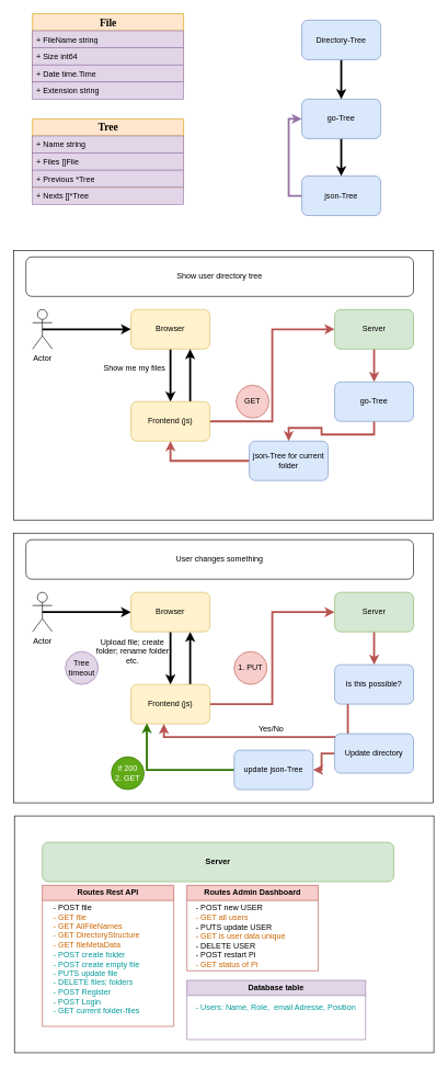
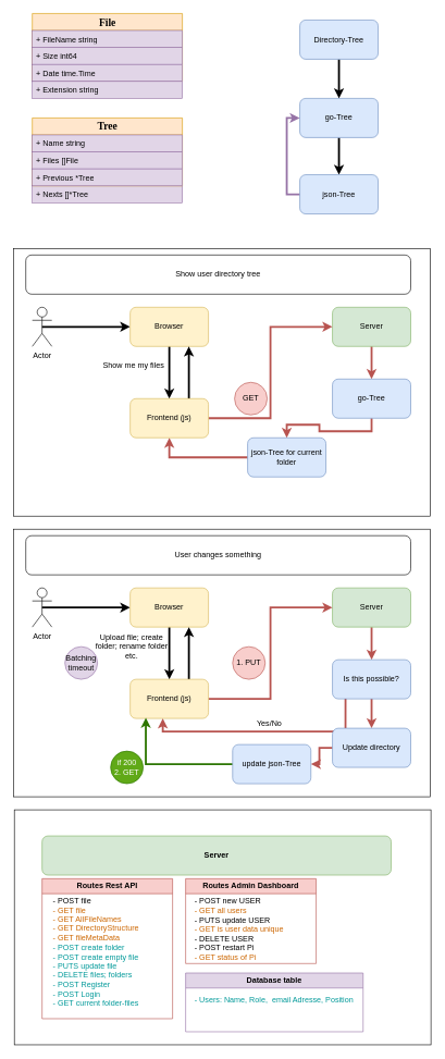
  <mxCell id="0" />
  <mxCell id="1" parent="0" />
  <mxCell id="2" value="" style="rounded=0;whiteSpace=wrap;html=1;" parent="1" vertex="1"><mxGeometry x="20.5" y="380" width="638.5" height="410" as="geometry" /></mxCell>
  <mxCell id="3" value="&lt;span style=&quot;font-size: 16px&quot;&gt;&lt;b&gt;File&lt;br&gt;&lt;/b&gt;&lt;/span&gt;" style="swimlane;html=1;fontStyle=0;childLayout=stackLayout;horizontal=1;startSize=26;fillColor=#ffe6cc;horizontalStack=0;resizeParent=1;resizeLast=0;collapsible=1;marginBottom=0;swimlaneFillColor=#ffffff;rounded=0;shadow=0;comic=0;labelBackgroundColor=none;strokeWidth=1;fontFamily=Verdana;fontSize=10;align=center;strokeColor=#d79b00;" parent="1" vertex="1"><mxGeometry x="49" y="20" width="230" height="104" as="geometry" /></mxCell>
  <mxCell id="4" value="+ FileName string" style="text;html=1;strokeColor=#9673a6;fillColor=#e1d5e7;align=left;verticalAlign=top;spacingLeft=4;spacingRight=4;whiteSpace=wrap;overflow=hidden;rotatable=0;points=[[0,0.5],[1,0.5]];portConstraint=eastwest;" parent="3" vertex="1"><mxGeometry y="26" width="230" height="26" as="geometry" /></mxCell>
  <mxCell id="5" value="+ Size int64" style="text;html=1;strokeColor=#9673a6;fillColor=#e1d5e7;align=left;verticalAlign=top;spacingLeft=4;spacingRight=4;whiteSpace=wrap;overflow=hidden;rotatable=0;points=[[0,0.5],[1,0.5]];portConstraint=eastwest;" parent="3" vertex="1"><mxGeometry y="52" width="230" height="26" as="geometry" /></mxCell>
  <mxCell id="6" value="+ Date time.Time" style="text;html=1;strokeColor=#9673a6;fillColor=#e1d5e7;align=left;verticalAlign=top;spacingLeft=4;spacingRight=4;whiteSpace=wrap;overflow=hidden;rotatable=0;points=[[0,0.5],[1,0.5]];portConstraint=eastwest;" parent="3" vertex="1"><mxGeometry y="78" width="230" height="26" as="geometry" /></mxCell>
  <mxCell id="7" value="+ Extension string" style="text;html=1;strokeColor=#9673a6;fillColor=#e1d5e7;align=left;verticalAlign=top;spacingLeft=4;spacingRight=4;whiteSpace=wrap;overflow=hidden;rotatable=0;points=[[0,0.5],[1,0.5]];portConstraint=eastwest;" parent="1" vertex="1"><mxGeometry x="49" y="124" width="230" height="26" as="geometry" /></mxCell>
  <mxCell id="8" value="+ Nexts []*Tree" style="text;html=1;strokeColor=#9673a6;fillColor=#e1d5e7;align=left;verticalAlign=top;spacingLeft=4;spacingRight=4;whiteSpace=wrap;overflow=hidden;rotatable=0;points=[[0,0.5],[1,0.5]];portConstraint=eastwest;" parent="1" vertex="1"><mxGeometry x="49" y="284" width="230" height="26" as="geometry" /></mxCell>
  <mxCell id="9" value="&lt;span style=&quot;font-size: 16px&quot;&gt;&lt;b&gt;Tree&lt;br&gt;&lt;/b&gt;&lt;/span&gt;" style="swimlane;html=1;fontStyle=0;childLayout=stackLayout;horizontal=1;startSize=26;fillColor=#ffe6cc;horizontalStack=0;resizeParent=1;resizeLast=0;collapsible=1;marginBottom=0;swimlaneFillColor=#ffffff;rounded=0;shadow=0;comic=0;labelBackgroundColor=none;strokeWidth=1;fontFamily=Verdana;fontSize=10;align=center;strokeColor=#d79b00;" parent="1" vertex="1"><mxGeometry x="49" y="180" width="230" height="104" as="geometry" /></mxCell>
  <mxCell id="10" value="+ Name string&amp;nbsp;" style="text;html=1;strokeColor=#9673a6;fillColor=#e1d5e7;align=left;verticalAlign=top;spacingLeft=4;spacingRight=4;whiteSpace=wrap;overflow=hidden;rotatable=0;points=[[0,0.5],[1,0.5]];portConstraint=eastwest;" parent="9" vertex="1"><mxGeometry y="26" width="230" height="26" as="geometry" /></mxCell>
  <mxCell id="11" value="+ Files []File" style="text;html=1;strokeColor=#9673a6;fillColor=#e1d5e7;align=left;verticalAlign=top;spacingLeft=4;spacingRight=4;whiteSpace=wrap;overflow=hidden;rotatable=0;points=[[0,0.5],[1,0.5]];portConstraint=eastwest;" parent="9" vertex="1"><mxGeometry y="52" width="230" height="26" as="geometry" /></mxCell>
  <mxCell id="12" value="+ Previous *Tree" style="text;html=1;strokeColor=#9673a6;fillColor=#e1d5e7;align=left;verticalAlign=top;spacingLeft=4;spacingRight=4;whiteSpace=wrap;overflow=hidden;rotatable=0;points=[[0,0.5],[1,0.5]];portConstraint=eastwest;" parent="9" vertex="1"><mxGeometry y="78" width="230" height="26" as="geometry" /></mxCell>
  <mxCell id="13" style="edgeStyle=orthogonalEdgeStyle;rounded=0;orthogonalLoop=1;jettySize=auto;html=1;exitX=0.5;exitY=1;exitDx=0;exitDy=0;entryX=0.5;entryY=0;entryDx=0;entryDy=0;strokeWidth=3;" parent="1" source="14" target="16" edge="1"><mxGeometry relative="1" as="geometry" /></mxCell>
  <mxCell id="14" value="Directory-Tree" style="rounded=1;whiteSpace=wrap;html=1;fillColor=#dae8fc;strokeColor=#6c8ebf;" parent="1" vertex="1"><mxGeometry x="459" y="30" width="120" height="60" as="geometry" /></mxCell>
  <mxCell id="15" style="edgeStyle=orthogonalEdgeStyle;rounded=0;orthogonalLoop=1;jettySize=auto;html=1;exitX=0.5;exitY=1;exitDx=0;exitDy=0;strokeWidth=3;" parent="1" source="16" target="18" edge="1"><mxGeometry relative="1" as="geometry" /></mxCell>
  <mxCell id="16" value="go-Tree" style="rounded=1;whiteSpace=wrap;html=1;fillColor=#dae8fc;strokeColor=#6c8ebf;" parent="1" vertex="1"><mxGeometry x="459" y="150" width="120" height="60" as="geometry" /></mxCell>
  <mxCell id="17" style="edgeStyle=orthogonalEdgeStyle;rounded=0;orthogonalLoop=1;jettySize=auto;html=1;exitX=0;exitY=0.5;exitDx=0;exitDy=0;entryX=0;entryY=0.5;entryDx=0;entryDy=0;fillColor=#e1d5e7;strokeColor=#9673a6;strokeWidth=3;" parent="1" source="18" target="16" edge="1"><mxGeometry relative="1" as="geometry" /></mxCell>
  <mxCell id="18" value="json-Tree" style="rounded=1;whiteSpace=wrap;html=1;fillColor=#dae8fc;strokeColor=#6c8ebf;" parent="1" vertex="1"><mxGeometry x="459" y="267" width="120" height="60" as="geometry" /></mxCell>
  <mxCell id="19" style="edgeStyle=orthogonalEdgeStyle;rounded=0;orthogonalLoop=1;jettySize=auto;html=1;exitX=0.5;exitY=0.5;exitDx=0;exitDy=0;exitPerimeter=0;entryX=0;entryY=0.5;entryDx=0;entryDy=0;strokeWidth=3;" parent="1" source="20" target="22" edge="1"><mxGeometry relative="1" as="geometry" /></mxCell>
  <mxCell id="20" value="Actor" style="shape=umlActor;verticalLabelPosition=bottom;labelBackgroundColor=#ffffff;verticalAlign=top;html=1;outlineConnect=0;" parent="1" vertex="1"><mxGeometry x="49" y="470" width="30" height="60" as="geometry" /></mxCell>
  <mxCell id="21" style="edgeStyle=orthogonalEdgeStyle;rounded=0;orthogonalLoop=1;jettySize=auto;html=1;exitX=0.5;exitY=1;exitDx=0;exitDy=0;entryX=0.5;entryY=0;entryDx=0;entryDy=0;strokeWidth=3;" parent="1" source="22" target="32" edge="1"><mxGeometry relative="1" as="geometry" /></mxCell>
  <mxCell id="22" value="Browser" style="rounded=1;whiteSpace=wrap;html=1;align=center;fillColor=#fff2cc;strokeColor=#d6b656;" parent="1" vertex="1"><mxGeometry x="199" y="470" width="120" height="60" as="geometry" /></mxCell>
  <mxCell id="23" style="edgeStyle=orthogonalEdgeStyle;rounded=0;orthogonalLoop=1;jettySize=auto;html=1;exitX=0.5;exitY=1;exitDx=0;exitDy=0;entryX=0.5;entryY=0;entryDx=0;entryDy=0;strokeWidth=3;fillColor=#f8cecc;strokeColor=#b85450;" parent="1" source="24" target="27" edge="1"><mxGeometry relative="1" as="geometry" /></mxCell>
  <mxCell id="24" value="Server" style="rounded=1;whiteSpace=wrap;html=1;fillColor=#d5e8d4;strokeColor=#82b366;" parent="1" vertex="1"><mxGeometry x="509" y="470" width="120" height="60" as="geometry" /></mxCell>
  <mxCell id="25" value="Show me my files" style="text;html=1;strokeColor=none;fillColor=none;align=center;verticalAlign=middle;whiteSpace=wrap;rounded=0;" parent="1" vertex="1"><mxGeometry x="140.5" y="550" width="127" height="20" as="geometry" /></mxCell>
  <mxCell id="26" style="edgeStyle=orthogonalEdgeStyle;rounded=0;orthogonalLoop=1;jettySize=auto;html=1;exitX=0.5;exitY=1;exitDx=0;exitDy=0;strokeWidth=3;fillColor=#f8cecc;strokeColor=#b85450;" parent="1" source="27" target="29" edge="1"><mxGeometry relative="1" as="geometry" /></mxCell>
  <mxCell id="27" value="go-Tree" style="rounded=1;whiteSpace=wrap;html=1;fillColor=#dae8fc;strokeColor=#6c8ebf;" parent="1" vertex="1"><mxGeometry x="509" y="580" width="120" height="60" as="geometry" /></mxCell>
  <mxCell id="28" style="edgeStyle=orthogonalEdgeStyle;rounded=0;orthogonalLoop=1;jettySize=auto;html=1;exitX=0;exitY=0.5;exitDx=0;exitDy=0;entryX=0.5;entryY=1;entryDx=0;entryDy=0;strokeWidth=3;fillColor=#f8cecc;strokeColor=#b85450;" parent="1" source="29" target="32" edge="1"><mxGeometry relative="1" as="geometry" /></mxCell>
  <mxCell id="29" value="json-Tree for current folder" style="rounded=1;whiteSpace=wrap;html=1;fillColor=#dae8fc;strokeColor=#6c8ebf;" parent="1" vertex="1"><mxGeometry x="379" y="670" width="120" height="60" as="geometry" /></mxCell>
  <mxCell id="30" style="edgeStyle=orthogonalEdgeStyle;rounded=0;orthogonalLoop=1;jettySize=auto;html=1;exitX=1;exitY=0.5;exitDx=0;exitDy=0;entryX=0;entryY=0.5;entryDx=0;entryDy=0;strokeWidth=3;fillColor=#f8cecc;strokeColor=#b85450;" parent="1" source="32" target="24" edge="1"><mxGeometry relative="1" as="geometry" /></mxCell>
  <mxCell id="31" style="edgeStyle=orthogonalEdgeStyle;rounded=0;orthogonalLoop=1;jettySize=auto;html=1;exitX=0.75;exitY=0;exitDx=0;exitDy=0;entryX=0.75;entryY=1;entryDx=0;entryDy=0;strokeWidth=3;" parent="1" source="32" target="22" edge="1"><mxGeometry relative="1" as="geometry" /></mxCell>
  <mxCell id="32" value="Frontend (js)" style="rounded=1;whiteSpace=wrap;html=1;align=center;fillColor=#fff2cc;strokeColor=#d6b656;" parent="1" vertex="1"><mxGeometry x="199" y="610" width="120" height="60" as="geometry" /></mxCell>
  <mxCell id="33" value="Show user directory tree" style="rounded=1;whiteSpace=wrap;html=1;" parent="1" vertex="1"><mxGeometry x="39" y="390" width="590" height="60" as="geometry" /></mxCell>
  <mxCell id="34" value="&lt;span style=&quot;font-family: monospace ; font-size: 0px&quot;&gt;%3CmxGraphModel%3E%3Croot%3E%3CmxCell%20id%3D%220%22%2F%3E%3CmxCell%20id%3D%221%22%20parent%3D%220%22%2F%3E%3CmxCell%20id%3D%222%22%20value%3D%22Server%22%20style%3D%22rounded%3D1%3BwhiteSpace%3Dwrap%3Bhtml%3D1%3BfillColor%3D%23d5e8d4%3BstrokeColor%3D%2382b366%3B%22%20vertex%3D%221%22%20parent%3D%221%22%3E%3CmxGeometry%20x%3D%22540%22%20y%3D%22950%22%20width%3D%22120%22%20height%3D%2260%22%20as%3D%22geometry%22%2F%3E%3C%2FmxCell%3E%3C%2Froot%3E%3C%2FmxGraphModel%3E&lt;/span&gt;" style="rounded=0;whiteSpace=wrap;html=1;" parent="1" vertex="1"><mxGeometry x="20.5" y="810" width="638.5" height="410" as="geometry" /></mxCell>
  <mxCell id="35" style="edgeStyle=orthogonalEdgeStyle;rounded=0;orthogonalLoop=1;jettySize=auto;html=1;exitX=0.5;exitY=0.5;exitDx=0;exitDy=0;exitPerimeter=0;entryX=0;entryY=0.5;entryDx=0;entryDy=0;strokeWidth=3;" parent="1" source="36" target="38" edge="1"><mxGeometry relative="1" as="geometry" /></mxCell>
  <mxCell id="36" value="Actor" style="shape=umlActor;verticalLabelPosition=bottom;labelBackgroundColor=#ffffff;verticalAlign=top;html=1;outlineConnect=0;" parent="1" vertex="1"><mxGeometry x="49" y="900" width="30" height="60" as="geometry" /></mxCell>
  <mxCell id="37" style="edgeStyle=orthogonalEdgeStyle;rounded=0;orthogonalLoop=1;jettySize=auto;html=1;exitX=0.5;exitY=1;exitDx=0;exitDy=0;entryX=0.5;entryY=0;entryDx=0;entryDy=0;strokeWidth=3;" parent="1" source="38" target="49" edge="1"><mxGeometry relative="1" as="geometry" /></mxCell>
  <mxCell id="38" value="Browser" style="rounded=1;whiteSpace=wrap;html=1;align=center;fillColor=#fff2cc;strokeColor=#d6b656;" parent="1" vertex="1"><mxGeometry x="199" y="900" width="120" height="60" as="geometry" /></mxCell>
  <mxCell id="39" style="edgeStyle=orthogonalEdgeStyle;rounded=0;orthogonalLoop=1;jettySize=auto;html=1;exitX=0.5;exitY=1;exitDx=0;exitDy=0;entryX=0.5;entryY=0;entryDx=0;entryDy=0;strokeWidth=3;fillColor=#f8cecc;strokeColor=#b85450;" parent="1" source="40" target="44" edge="1"><mxGeometry relative="1" as="geometry" /></mxCell>
  <mxCell id="40" value="Server" style="rounded=1;whiteSpace=wrap;html=1;fillColor=#d5e8d4;strokeColor=#82b366;" parent="1" vertex="1"><mxGeometry x="509" y="900" width="120" height="60" as="geometry" /></mxCell>
  <mxCell id="41" value="Upload file; create folder; rename folder etc." style="text;html=1;strokeColor=none;fillColor=none;align=center;verticalAlign=middle;whiteSpace=wrap;rounded=0;" parent="1" vertex="1"><mxGeometry x="137.5" y="980" width="127" height="20" as="geometry" /></mxCell>
+ <mxCell id="42" style="edgeStyle=orthogonalEdgeStyle;rounded=0;orthogonalLoop=1;jettySize=auto;html=1;exitX=0.5;exitY=1;exitDx=0;exitDy=0;strokeWidth=3;fillColor=#f8cecc;strokeColor=#b85450;" parent="1" source="44" target="46" edge="1"><mxGeometry relative="1" as="geometry" /></mxCell>
  <mxCell id="43" style="edgeStyle=orthogonalEdgeStyle;rounded=0;orthogonalLoop=1;jettySize=auto;html=1;exitX=0.167;exitY=1;exitDx=0;exitDy=0;entryX=0.417;entryY=1;entryDx=0;entryDy=0;entryPerimeter=0;strokeWidth=3;fillColor=#f8cecc;strokeColor=#b85450;exitPerimeter=0;" parent="1" source="44" target="49" edge="1"><mxGeometry relative="1" as="geometry" /></mxCell>
  <mxCell id="44" value="Is this possible?" style="rounded=1;whiteSpace=wrap;html=1;fillColor=#dae8fc;strokeColor=#6c8ebf;" parent="1" vertex="1"><mxGeometry x="509" y="1010" width="120" height="60" as="geometry" /></mxCell>
  <mxCell id="45" style="edgeStyle=orthogonalEdgeStyle;rounded=0;orthogonalLoop=1;jettySize=auto;html=1;exitX=0;exitY=0.5;exitDx=0;exitDy=0;entryX=1;entryY=0.5;entryDx=0;entryDy=0;strokeWidth=3;fillColor=#f8cecc;strokeColor=#b85450;" parent="1" source="46" target="53" edge="1"><mxGeometry relative="1" as="geometry" /></mxCell>
  <mxCell id="46" value="Update directory" style="rounded=1;whiteSpace=wrap;html=1;fillColor=#dae8fc;strokeColor=#6c8ebf;" parent="1" vertex="1"><mxGeometry x="509" y="1115" width="120" height="60" as="geometry" /></mxCell>
  <mxCell id="47" style="edgeStyle=orthogonalEdgeStyle;rounded=0;orthogonalLoop=1;jettySize=auto;html=1;exitX=1;exitY=0.5;exitDx=0;exitDy=0;entryX=0;entryY=0.5;entryDx=0;entryDy=0;strokeWidth=3;fillColor=#f8cecc;strokeColor=#b85450;" parent="1" source="49" target="40" edge="1"><mxGeometry relative="1" as="geometry" /></mxCell>
  <mxCell id="48" style="edgeStyle=orthogonalEdgeStyle;rounded=0;orthogonalLoop=1;jettySize=auto;html=1;exitX=0.75;exitY=0;exitDx=0;exitDy=0;entryX=0.75;entryY=1;entryDx=0;entryDy=0;strokeWidth=3;" parent="1" source="49" target="38" edge="1"><mxGeometry relative="1" as="geometry" /></mxCell>
  <mxCell id="49" value="Frontend (js)" style="rounded=1;whiteSpace=wrap;html=1;align=center;fillColor=#fff2cc;strokeColor=#d6b656;" parent="1" vertex="1"><mxGeometry x="199" y="1040" width="120" height="60" as="geometry" /></mxCell>
  <mxCell id="50" value="User changes something" style="rounded=1;whiteSpace=wrap;html=1;" parent="1" vertex="1"><mxGeometry x="39" y="820" width="590" height="60" as="geometry" /></mxCell>
  <mxCell id="51" value="Yes/No" style="text;html=1;strokeColor=none;fillColor=none;align=center;verticalAlign=middle;whiteSpace=wrap;rounded=0;" parent="1" vertex="1"><mxGeometry x="349" y="1098" width="127" height="20" as="geometry" /></mxCell>
  <mxCell id="52" style="edgeStyle=orthogonalEdgeStyle;rounded=0;orthogonalLoop=1;jettySize=auto;html=1;exitX=0;exitY=0.5;exitDx=0;exitDy=0;entryX=0.2;entryY=0.983;entryDx=0;entryDy=0;entryPerimeter=0;strokeWidth=3;fillColor=#60a917;strokeColor=#2D7600;" parent="1" source="53" target="49" edge="1"><mxGeometry relative="1" as="geometry" /></mxCell>
  <mxCell id="53" value="update json-Tree" style="rounded=1;whiteSpace=wrap;html=1;fillColor=#dae8fc;strokeColor=#6c8ebf;" parent="1" vertex="1"><mxGeometry x="356" y="1140" width="120" height="60" as="geometry" /></mxCell>
- <mxCell id="54" value="Tree&lt;br&gt;timeout" style="ellipse;whiteSpace=wrap;html=1;aspect=fixed;fillColor=#e1d5e7;strokeColor=#9673a6;" parent="1" vertex="1"><mxGeometry x="99" y="990" width="50" height="50" as="geometry" /></mxCell>
+ <mxCell id="54" value="Batching&lt;br&gt;timeout" style="ellipse;whiteSpace=wrap;html=1;aspect=fixed;fillColor=#e1d5e7;strokeColor=#9673a6;" parent="1" vertex="1"><mxGeometry x="99" y="990" width="50" height="50" as="geometry" /></mxCell>
  <mxCell id="55" value="1. PUT" style="ellipse;whiteSpace=wrap;html=1;aspect=fixed;fillColor=#f8cecc;strokeColor=#b85450;" parent="1" vertex="1"><mxGeometry x="356" y="990" width="50" height="50" as="geometry" /></mxCell>
  <mxCell id="56" value="if 200 &lt;br&gt;2. GET" style="ellipse;whiteSpace=wrap;html=1;aspect=fixed;fillColor=#60a917;strokeColor=#2D7600;fontColor=#ffffff;" parent="1" vertex="1"><mxGeometry x="169" y="1150" width="50" height="50" as="geometry" /></mxCell>
  <mxCell id="57" value="GET" style="ellipse;whiteSpace=wrap;html=1;aspect=fixed;fillColor=#f8cecc;strokeColor=#b85450;" parent="1" vertex="1"><mxGeometry x="359" y="585" width="50" height="50" as="geometry" /></mxCell>
  <mxCell id="58" value="&lt;span style=&quot;font-family: monospace ; font-size: 0px&quot;&gt;dra&lt;/span&gt;" style="rounded=0;whiteSpace=wrap;html=1;" parent="1" vertex="1"><mxGeometry x="21.5" y="1240" width="638.5" height="360" as="geometry" /></mxCell>
  <mxCell id="59" value="&lt;b&gt;Server&lt;/b&gt;" style="rounded=1;whiteSpace=wrap;html=1;fillColor=#d5e8d4;strokeColor=#82b366;" parent="1" vertex="1"><mxGeometry x="64" y="1280" width="535" height="60" as="geometry" /></mxCell>
  <mxCell id="60" value="Routes Rest API" style="swimlane;whiteSpace=wrap;html=1;fillColor=#f8cecc;strokeColor=#b85450;" parent="1" vertex="1"><mxGeometry x="64" y="1345.5" width="200" height="214.5" as="geometry" /></mxCell>
  <mxCell id="61" value="- POST file&lt;br&gt;&lt;font color=&quot;#cc6600&quot;&gt;- GET file&lt;br&gt;- GET AllFileNames&lt;br&gt;- GET DirectoryStructure&lt;br&gt;- GET fileMetaData&lt;br&gt;&lt;/font&gt;&lt;font color=&quot;#009999&quot;&gt;- POST create folder&lt;br&gt;- POST create empty file&lt;br&gt;- PUTS update file&lt;br&gt;- DELETE files; folders&amp;nbsp;&lt;br&gt;- POST Register&lt;br&gt;- POST Login&lt;br&gt;- GET current folder-files&lt;br&gt;&lt;/font&gt;" style="text;html=1;align=left;verticalAlign=middle;resizable=0;points=[];autosize=1;strokeColor=none;fillColor=none;" parent="60" vertex="1"><mxGeometry x="15" y="27" width="150" height="170" as="geometry" /></mxCell>
  <mxCell id="62" value="Routes Admin Dashboard" style="swimlane;whiteSpace=wrap;html=1;fillColor=#f8cecc;strokeColor=#b85450;" parent="1" vertex="1"><mxGeometry x="284" y="1345.5" width="200" height="130" as="geometry" /></mxCell>
  <mxCell id="63" value="&lt;div align=&quot;left&quot;&gt;- POST new USER&lt;br&gt;&lt;font color=&quot;#cc6600&quot;&gt;- GET all users&lt;/font&gt;&lt;/div&gt;&lt;div align=&quot;left&quot;&gt;- PUTS update USER&lt;/div&gt;&lt;div align=&quot;left&quot;&gt;&lt;font color=&quot;#cc6600&quot;&gt;- GET is user data unique&lt;/font&gt;&lt;/div&gt;&lt;div align=&quot;left&quot;&gt;- DELETE USER&lt;/div&gt;&lt;div align=&quot;left&quot;&gt;- POST restart Pi&lt;/div&gt;&lt;div align=&quot;left&quot;&gt;&lt;font color=&quot;#cc6600&quot;&gt;- GET status of Pi&lt;/font&gt;&lt;br&gt;&lt;/div&gt;" style="text;html=1;align=left;verticalAlign=middle;resizable=0;points=[];autosize=1;strokeColor=none;fillColor=none;" parent="62" vertex="1"><mxGeometry x="12" y="27" width="150" height="100" as="geometry" /></mxCell>
  <mxCell id="64" value="Database table" style="swimlane;whiteSpace=wrap;html=1;fillColor=#e1d5e7;strokeColor=#9673a6;startSize=23;" parent="1" vertex="1"><mxGeometry x="284" y="1490" width="272" height="90" as="geometry" /></mxCell>
  <mxCell id="65" value="&lt;div align=&quot;left&quot;&gt;&lt;font color=&quot;#009999&quot;&gt;- Users: Name, Role,&amp;nbsp; email Adresse, Position&lt;/font&gt;&lt;/div&gt;&lt;div align=&quot;left&quot;&gt;&lt;br&gt;&lt;/div&gt;" style="text;html=1;align=left;verticalAlign=middle;resizable=0;points=[];autosize=1;strokeColor=none;fillColor=none;" parent="64" vertex="1"><mxGeometry x="12" y="34" width="260" height="30" as="geometry" /></mxCell>
